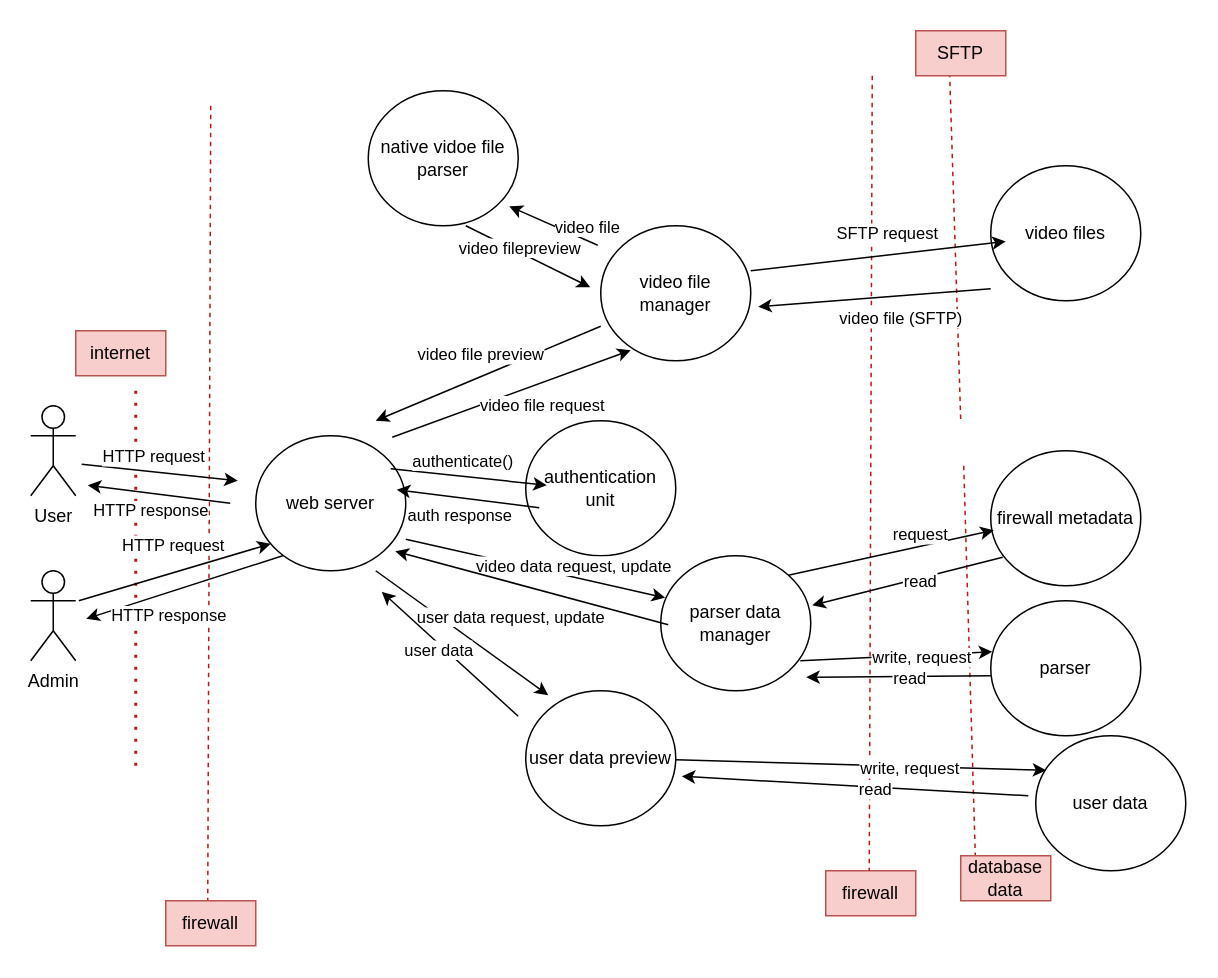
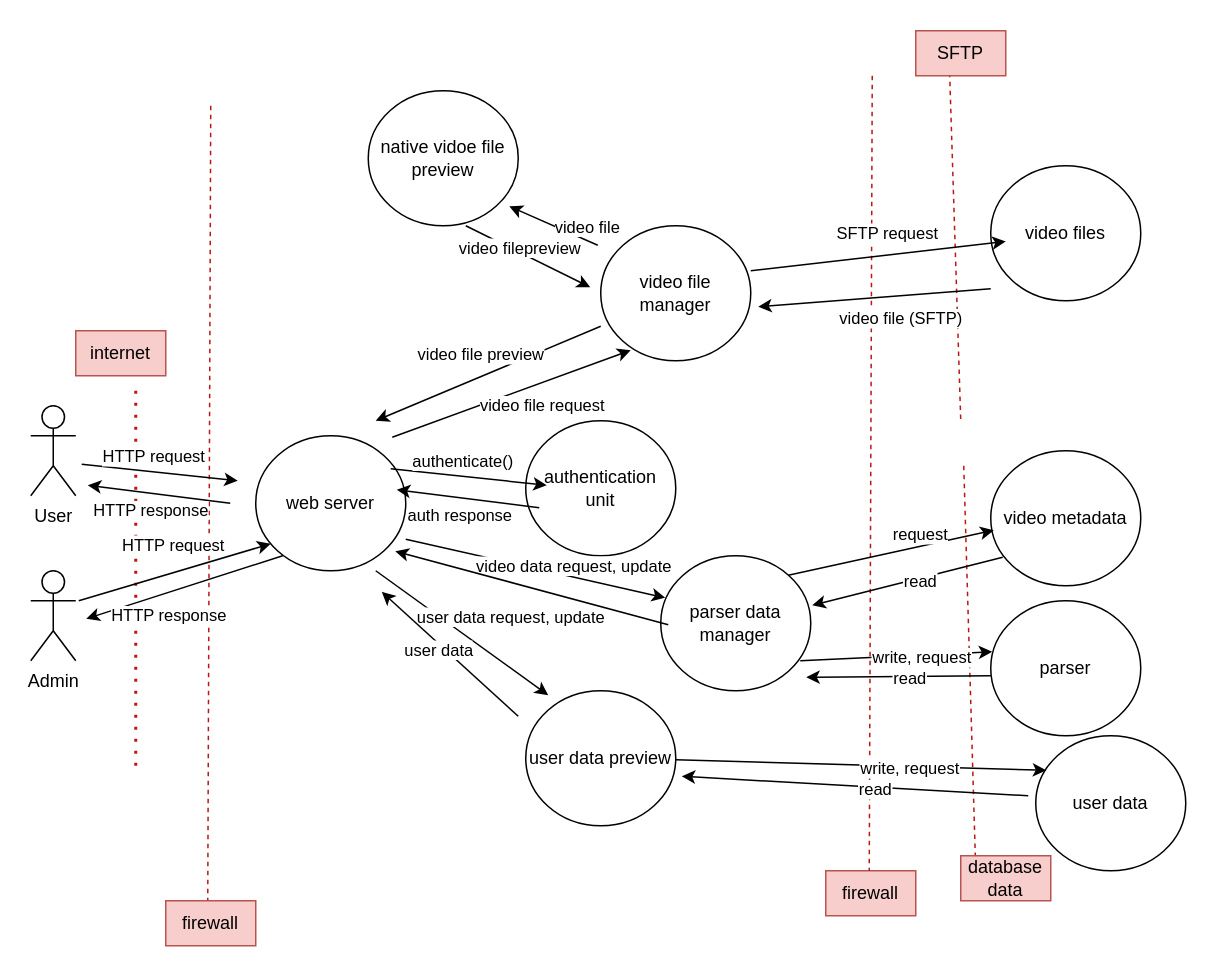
  <mxCell id="0" />
  <mxCell id="1" parent="0" />
  <mxCell id="2" value="" style="endArrow=none;dashed=1;html=1;rounded=0;fontSize=8;fillColor=#f8cecc;strokeColor=#B81818;" parent="1" edge="1"><mxGeometry width="50" height="50" relative="1" as="geometry"><mxPoint x="140" y="70" as="sourcePoint" /><mxPoint x="138" y="600" as="targetPoint" /></mxGeometry></mxCell>
  <mxCell id="3" value="&lt;font style=&quot;font-size: 12px&quot;&gt;firewall&lt;/font&gt;" style="text;html=1;strokeColor=#b85450;fillColor=#f8cecc;align=center;verticalAlign=middle;whiteSpace=wrap;rounded=0;fontSize=8;" parent="1" vertex="1"><mxGeometry x="110" y="600" width="60" height="30" as="geometry" /></mxCell>
  <mxCell id="4" value="&lt;font style=&quot;font-size: 12px&quot;&gt;firewall&lt;/font&gt;" style="text;html=1;strokeColor=#b85450;fillColor=#f8cecc;align=center;verticalAlign=middle;whiteSpace=wrap;rounded=0;fontSize=8;" parent="1" vertex="1"><mxGeometry x="550" y="580" width="60" height="30" as="geometry" /></mxCell>
  <mxCell id="5" value="User" style="shape=umlActor;verticalLabelPosition=bottom;verticalAlign=top;html=1;outlineConnect=0;" vertex="1" parent="1"><mxGeometry x="20" y="270" width="30" height="60" as="geometry" /></mxCell>
  <mxCell id="6" value="" style="endArrow=none;dashed=1;html=1;rounded=0;fontSize=8;fillColor=#f8cecc;strokeColor=#B81818;" edge="1" parent="1"><mxGeometry width="50" height="50" relative="1" as="geometry"><mxPoint x="581" y="50" as="sourcePoint" /><mxPoint x="579" y="580" as="targetPoint" /></mxGeometry></mxCell>
  <mxCell id="7" value="" style="endArrow=none;dashed=1;html=1;rounded=0;fontSize=8;fillColor=#f8cecc;strokeColor=#B81818;" edge="1" parent="1"><mxGeometry width="50" height="50" relative="1" as="geometry"><mxPoint x="632" y="30" as="sourcePoint" /><mxPoint x="640" y="280" as="targetPoint" /></mxGeometry></mxCell>
  <mxCell id="8" value="" style="endArrow=none;dashed=1;html=1;rounded=0;fontSize=8;fillColor=#f8cecc;strokeColor=#B81818;" edge="1" parent="1"><mxGeometry width="50" height="50" relative="1" as="geometry"><mxPoint x="642" y="310" as="sourcePoint" /><mxPoint x="650" y="580" as="targetPoint" /></mxGeometry></mxCell>
  <mxCell id="9" value="&lt;font style=&quot;font-size: 12px&quot;&gt;database data&lt;/font&gt;" style="text;html=1;strokeColor=#b85450;fillColor=#f8cecc;align=center;verticalAlign=middle;whiteSpace=wrap;rounded=0;fontSize=8;" vertex="1" parent="1"><mxGeometry x="640" y="570" width="60" height="30" as="geometry" /></mxCell>
  <mxCell id="10" value="&lt;font style=&quot;font-size: 12px&quot;&gt;SFTP&lt;/font&gt;" style="text;html=1;strokeColor=#b85450;fillColor=#f8cecc;align=center;verticalAlign=middle;whiteSpace=wrap;rounded=0;fontSize=8;" vertex="1" parent="1"><mxGeometry x="610" y="20" width="60" height="30" as="geometry" /></mxCell>
  <mxCell id="11" value="" style="endArrow=none;dashed=1;html=1;dashPattern=1 3;strokeWidth=2;rounded=0;fillColor=#f8cecc;strokeColor=#B81818;" edge="1" parent="1"><mxGeometry width="50" height="50" relative="1" as="geometry"><mxPoint x="90" y="510" as="sourcePoint" /><mxPoint x="90" y="255" as="targetPoint" /></mxGeometry></mxCell>
  <mxCell id="12" value="&lt;font style=&quot;font-size: 12px&quot;&gt;internet&lt;/font&gt;" style="text;html=1;strokeColor=#b85450;fillColor=#f8cecc;align=center;verticalAlign=middle;whiteSpace=wrap;rounded=0;fontSize=8;" vertex="1" parent="1"><mxGeometry x="50" y="220" width="60" height="30" as="geometry" /></mxCell>
  <mxCell id="13" value="video files" style="ellipse;whiteSpace=wrap;html=1;" vertex="1" parent="1"><mxGeometry x="660" y="110" width="100" height="90" as="geometry" /></mxCell>
- <mxCell id="14" value="firewall metadata" style="ellipse;whiteSpace=wrap;html=1;" vertex="1" parent="1"><mxGeometry x="660" y="300" width="100" height="90" as="geometry" /></mxCell>
+ <mxCell id="14" value="video metadata" style="ellipse;whiteSpace=wrap;html=1;" vertex="1" parent="1"><mxGeometry x="660" y="300" width="100" height="90" as="geometry" /></mxCell>
  <mxCell id="15" value="parser" style="ellipse;whiteSpace=wrap;html=1;" vertex="1" parent="1"><mxGeometry x="660" y="400" width="100" height="90" as="geometry" /></mxCell>
  <mxCell id="16" value="user data" style="ellipse;whiteSpace=wrap;html=1;" vertex="1" parent="1"><mxGeometry x="690" y="490" width="100" height="90" as="geometry" /></mxCell>
  <mxCell id="17" value="web server" style="ellipse;whiteSpace=wrap;html=1;" vertex="1" parent="1"><mxGeometry x="170" y="290" width="100" height="90" as="geometry" /></mxCell>
  <mxCell id="18" value="Admin" style="shape=umlActor;verticalLabelPosition=bottom;verticalAlign=top;html=1;outlineConnect=0;" vertex="1" parent="1"><mxGeometry x="20" y="380" width="30" height="60" as="geometry" /></mxCell>
  <mxCell id="19" value="" style="endArrow=classic;html=1;rounded=0;" edge="1" parent="1"><mxGeometry width="50" height="50" relative="1" as="geometry"><mxPoint x="54" y="309" as="sourcePoint" /><mxPoint x="158" y="320" as="targetPoint" /></mxGeometry></mxCell>
  <mxCell id="20" value="HTTP request" style="edgeLabel;html=1;align=center;verticalAlign=middle;resizable=0;points=[];" vertex="1" connectable="0" parent="19"><mxGeometry x="0.325" y="3" relative="1" as="geometry"><mxPoint x="-21" y="-10" as="offset" /></mxGeometry></mxCell>
  <mxCell id="21" value="" style="endArrow=classic;html=1;rounded=0;" edge="1" parent="1"><mxGeometry width="50" height="50" relative="1" as="geometry"><mxPoint x="52" y="400" as="sourcePoint" /><mxPoint x="180" y="362" as="targetPoint" /></mxGeometry></mxCell>
  <mxCell id="22" value="HTTP request" style="edgeLabel;html=1;align=center;verticalAlign=middle;resizable=0;points=[];" vertex="1" connectable="0" parent="21"><mxGeometry x="0.325" y="3" relative="1" as="geometry"><mxPoint x="-21" y="-10" as="offset" /></mxGeometry></mxCell>
  <mxCell id="23" value="" style="endArrow=classic;html=1;rounded=0;" edge="1" parent="1"><mxGeometry width="50" height="50" relative="1" as="geometry"><mxPoint x="400" y="217" as="sourcePoint" /><mxPoint x="250" y="280" as="targetPoint" /></mxGeometry></mxCell>
  <mxCell id="24" value="video file preview" style="edgeLabel;html=1;align=center;verticalAlign=middle;resizable=0;points=[];" vertex="1" connectable="0" parent="23"><mxGeometry x="0.325" y="3" relative="1" as="geometry"><mxPoint x="18" y="-26" as="offset" /></mxGeometry></mxCell>
  <mxCell id="25" value="" style="endArrow=classic;html=1;rounded=0;" edge="1" parent="1"><mxGeometry width="50" height="50" relative="1" as="geometry"><mxPoint x="153" y="335" as="sourcePoint" /><mxPoint x="58" y="323" as="targetPoint" /></mxGeometry></mxCell>
  <mxCell id="26" value="HTTP response" style="edgeLabel;html=1;align=center;verticalAlign=middle;resizable=0;points=[];" vertex="1" connectable="0" parent="25"><mxGeometry x="0.325" y="3" relative="1" as="geometry"><mxPoint x="9" y="9" as="offset" /></mxGeometry></mxCell>
  <mxCell id="27" value="video file manager" style="ellipse;whiteSpace=wrap;html=1;" vertex="1" parent="1"><mxGeometry x="400" y="150" width="100" height="90" as="geometry" /></mxCell>
  <mxCell id="28" value="user data preview" style="ellipse;whiteSpace=wrap;html=1;" vertex="1" parent="1"><mxGeometry x="350" y="460" width="100" height="90" as="geometry" /></mxCell>
  <mxCell id="29" value="authentication&lt;br&gt;unit" style="ellipse;whiteSpace=wrap;html=1;" vertex="1" parent="1"><mxGeometry x="350" y="280" width="100" height="90" as="geometry" /></mxCell>
  <mxCell id="30" value="" style="endArrow=classic;html=1;rounded=0;" edge="1" parent="1"><mxGeometry width="50" height="50" relative="1" as="geometry"><mxPoint x="260" y="312" as="sourcePoint" /><mxPoint x="364" y="323" as="targetPoint" /></mxGeometry></mxCell>
  <mxCell id="31" value="authenticate()" style="edgeLabel;html=1;align=center;verticalAlign=middle;resizable=0;points=[];" vertex="1" connectable="0" parent="30"><mxGeometry x="0.325" y="3" relative="1" as="geometry"><mxPoint x="-21" y="-10" as="offset" /></mxGeometry></mxCell>
  <mxCell id="32" value="" style="endArrow=classic;html=1;rounded=0;" edge="1" parent="1"><mxGeometry width="50" height="50" relative="1" as="geometry"><mxPoint x="359" y="338" as="sourcePoint" /><mxPoint x="264" y="326" as="targetPoint" /></mxGeometry></mxCell>
  <mxCell id="33" value="auth response" style="edgeLabel;html=1;align=center;verticalAlign=middle;resizable=0;points=[];" vertex="1" connectable="0" parent="32"><mxGeometry x="0.325" y="3" relative="1" as="geometry"><mxPoint x="9" y="9" as="offset" /></mxGeometry></mxCell>
  <mxCell id="34" value="parser data manager" style="ellipse;whiteSpace=wrap;html=1;" vertex="1" parent="1"><mxGeometry x="440" y="370" width="100" height="90" as="geometry" /></mxCell>
  <mxCell id="35" value="" style="endArrow=classic;html=1;rounded=0;" edge="1" parent="1"><mxGeometry width="50" height="50" relative="1" as="geometry"><mxPoint x="500" y="180" as="sourcePoint" /><mxPoint x="670" y="160.5" as="targetPoint" /></mxGeometry></mxCell>
  <mxCell id="36" value="SFTP request" style="edgeLabel;html=1;align=center;verticalAlign=middle;resizable=0;points=[];" vertex="1" connectable="0" parent="35"><mxGeometry x="0.325" y="3" relative="1" as="geometry"><mxPoint x="-21" y="-10" as="offset" /></mxGeometry></mxCell>
  <mxCell id="37" value="" style="endArrow=classic;html=1;rounded=0;" edge="1" parent="1"><mxGeometry width="50" height="50" relative="1" as="geometry"><mxPoint x="660" y="192" as="sourcePoint" /><mxPoint x="505" y="204" as="targetPoint" /></mxGeometry></mxCell>
  <mxCell id="38" value="video file (SFTP)" style="edgeLabel;html=1;align=center;verticalAlign=middle;resizable=0;points=[];" vertex="1" connectable="0" parent="37"><mxGeometry x="0.325" y="3" relative="1" as="geometry"><mxPoint x="42" y="9" as="offset" /></mxGeometry></mxCell>
- <mxCell id="39" value="native vidoe file parser" style="ellipse;whiteSpace=wrap;html=1;" vertex="1" parent="1"><mxGeometry x="245" y="60" width="100" height="90" as="geometry" /></mxCell>
+ <mxCell id="39" value="native vidoe file preview" style="ellipse;whiteSpace=wrap;html=1;" vertex="1" parent="1"><mxGeometry x="245" y="60" width="100" height="90" as="geometry" /></mxCell>
  <mxCell id="40" value="" style="endArrow=classic;html=1;rounded=0;" edge="1" parent="1"><mxGeometry width="50" height="50" relative="1" as="geometry"><mxPoint x="398" y="163" as="sourcePoint" /><mxPoint x="339" y="137" as="targetPoint" /></mxGeometry></mxCell>
  <mxCell id="41" value="video file" style="edgeLabel;html=1;align=center;verticalAlign=middle;resizable=0;points=[];" vertex="1" connectable="0" parent="40"><mxGeometry x="0.325" y="3" relative="1" as="geometry"><mxPoint x="33" y="2" as="offset" /></mxGeometry></mxCell>
  <mxCell id="42" value="" style="endArrow=classic;html=1;rounded=0;" edge="1" parent="1"><mxGeometry width="50" height="50" relative="1" as="geometry"><mxPoint x="310" y="150" as="sourcePoint" /><mxPoint x="393" y="191" as="targetPoint" /></mxGeometry></mxCell>
  <mxCell id="43" value="video filepreview" style="edgeLabel;html=1;align=center;verticalAlign=middle;resizable=0;points=[];" vertex="1" connectable="0" parent="42"><mxGeometry x="0.325" y="3" relative="1" as="geometry"><mxPoint x="-21" y="-10" as="offset" /></mxGeometry></mxCell>
  <mxCell id="44" value="" style="endArrow=classic;html=1;rounded=0;" edge="1" parent="1"><mxGeometry width="50" height="50" relative="1" as="geometry"><mxPoint x="188" y="370" as="sourcePoint" /><mxPoint x="57" y="412" as="targetPoint" /></mxGeometry></mxCell>
  <mxCell id="45" value="HTTP response" style="edgeLabel;html=1;align=center;verticalAlign=middle;resizable=0;points=[];" vertex="1" connectable="0" parent="44"><mxGeometry x="0.325" y="3" relative="1" as="geometry"><mxPoint x="9" y="9" as="offset" /></mxGeometry></mxCell>
  <mxCell id="46" value="" style="endArrow=classic;html=1;rounded=0;" edge="1" parent="1"><mxGeometry width="50" height="50" relative="1" as="geometry"><mxPoint x="261" y="291" as="sourcePoint" /><mxPoint x="420" y="233" as="targetPoint" /></mxGeometry></mxCell>
  <mxCell id="47" value="video file request" style="edgeLabel;html=1;align=center;verticalAlign=middle;resizable=0;points=[];" vertex="1" connectable="0" parent="46"><mxGeometry x="0.325" y="3" relative="1" as="geometry"><mxPoint x="-5" y="20" as="offset" /></mxGeometry></mxCell>
  <mxCell id="48" value="" style="endArrow=classic;html=1;rounded=0;" edge="1" parent="1"><mxGeometry width="50" height="50" relative="1" as="geometry"><mxPoint x="250" y="380" as="sourcePoint" /><mxPoint x="365" y="463" as="targetPoint" /></mxGeometry></mxCell>
  <mxCell id="49" value="user data request, update" style="edgeLabel;html=1;align=center;verticalAlign=middle;resizable=0;points=[];" vertex="1" connectable="0" parent="48"><mxGeometry x="0.325" y="3" relative="1" as="geometry"><mxPoint x="12" y="-22" as="offset" /></mxGeometry></mxCell>
  <mxCell id="50" value="" style="endArrow=classic;html=1;rounded=0;" edge="1" parent="1"><mxGeometry width="50" height="50" relative="1" as="geometry"><mxPoint x="345" y="477" as="sourcePoint" /><mxPoint x="254" y="394" as="targetPoint" /></mxGeometry></mxCell>
  <mxCell id="51" value="user data" style="edgeLabel;html=1;align=center;verticalAlign=middle;resizable=0;points=[];" vertex="1" connectable="0" parent="50"><mxGeometry x="0.325" y="3" relative="1" as="geometry"><mxPoint x="9" y="9" as="offset" /></mxGeometry></mxCell>
  <mxCell id="52" value="" style="endArrow=classic;html=1;rounded=0;" edge="1" parent="1"><mxGeometry width="50" height="50" relative="1" as="geometry"><mxPoint x="270" y="359" as="sourcePoint" /><mxPoint x="443" y="398" as="targetPoint" /></mxGeometry></mxCell>
  <mxCell id="53" value="video data request, update" style="edgeLabel;html=1;align=center;verticalAlign=middle;resizable=0;points=[];" vertex="1" connectable="0" parent="52"><mxGeometry x="0.325" y="3" relative="1" as="geometry"><mxPoint x="-3" y="-5" as="offset" /></mxGeometry></mxCell>
  <mxCell id="54" value="" style="endArrow=classic;html=1;rounded=0;" edge="1" parent="1"><mxGeometry width="50" height="50" relative="1" as="geometry"><mxPoint x="445" y="416" as="sourcePoint" /><mxPoint x="263" y="367" as="targetPoint" /></mxGeometry></mxCell>
  <mxCell id="55" value="" style="endArrow=classic;html=1;rounded=0;" edge="1" parent="1"><mxGeometry width="50" height="50" relative="1" as="geometry"><mxPoint x="525" y="383" as="sourcePoint" /><mxPoint x="662" y="353" as="targetPoint" /></mxGeometry></mxCell>
  <mxCell id="56" value="request" style="edgeLabel;html=1;align=center;verticalAlign=middle;resizable=0;points=[];" vertex="1" connectable="0" parent="55"><mxGeometry x="0.325" y="3" relative="1" as="geometry"><mxPoint x="-3" y="-5" as="offset" /></mxGeometry></mxCell>
  <mxCell id="57" value="" style="endArrow=classic;html=1;rounded=0;" edge="1" parent="1"><mxGeometry width="50" height="50" relative="1" as="geometry"><mxPoint x="668" y="371" as="sourcePoint" /><mxPoint x="541" y="403" as="targetPoint" /></mxGeometry></mxCell>
  <mxCell id="58" value="read" style="edgeLabel;html=1;align=center;verticalAlign=middle;resizable=0;points=[];" vertex="1" connectable="0" parent="57"><mxGeometry x="-0.111" y="1" relative="1" as="geometry"><mxPoint as="offset" /></mxGeometry></mxCell>
  <mxCell id="59" value="" style="endArrow=classic;html=1;rounded=0;" edge="1" parent="1"><mxGeometry width="50" height="50" relative="1" as="geometry"><mxPoint x="533" y="440" as="sourcePoint" /><mxPoint x="661" y="434" as="targetPoint" /></mxGeometry></mxCell>
  <mxCell id="60" value="write, request" style="edgeLabel;html=1;align=center;verticalAlign=middle;resizable=0;points=[];" vertex="1" connectable="0" parent="59"><mxGeometry x="0.261" y="-1" relative="1" as="geometry"><mxPoint as="offset" /></mxGeometry></mxCell>
  <mxCell id="61" value="" style="endArrow=classic;html=1;rounded=0;" edge="1" parent="1"><mxGeometry width="50" height="50" relative="1" as="geometry"><mxPoint x="660" y="450" as="sourcePoint" /><mxPoint x="537" y="451" as="targetPoint" /></mxGeometry></mxCell>
  <mxCell id="62" value="read" style="edgeLabel;html=1;align=center;verticalAlign=middle;resizable=0;points=[];" vertex="1" connectable="0" parent="61"><mxGeometry x="-0.111" y="1" relative="1" as="geometry"><mxPoint as="offset" /></mxGeometry></mxCell>
  <mxCell id="63" value="" style="endArrow=classic;html=1;rounded=0;" edge="1" parent="1"><mxGeometry width="50" height="50" relative="1" as="geometry"><mxPoint x="450" y="506" as="sourcePoint" /><mxPoint x="697" y="513" as="targetPoint" /></mxGeometry></mxCell>
  <mxCell id="64" value="write, request" style="edgeLabel;html=1;align=center;verticalAlign=middle;resizable=0;points=[];" vertex="1" connectable="0" parent="63"><mxGeometry x="0.261" y="-1" relative="1" as="geometry"><mxPoint as="offset" /></mxGeometry></mxCell>
  <mxCell id="65" value="" style="endArrow=classic;html=1;rounded=0;" edge="1" parent="1"><mxGeometry width="50" height="50" relative="1" as="geometry"><mxPoint x="685" y="530" as="sourcePoint" /><mxPoint x="454" y="517" as="targetPoint" /></mxGeometry></mxCell>
  <mxCell id="66" value="read" style="edgeLabel;html=1;align=center;verticalAlign=middle;resizable=0;points=[];" vertex="1" connectable="0" parent="65"><mxGeometry x="-0.111" y="1" relative="1" as="geometry"><mxPoint as="offset" /></mxGeometry></mxCell>
